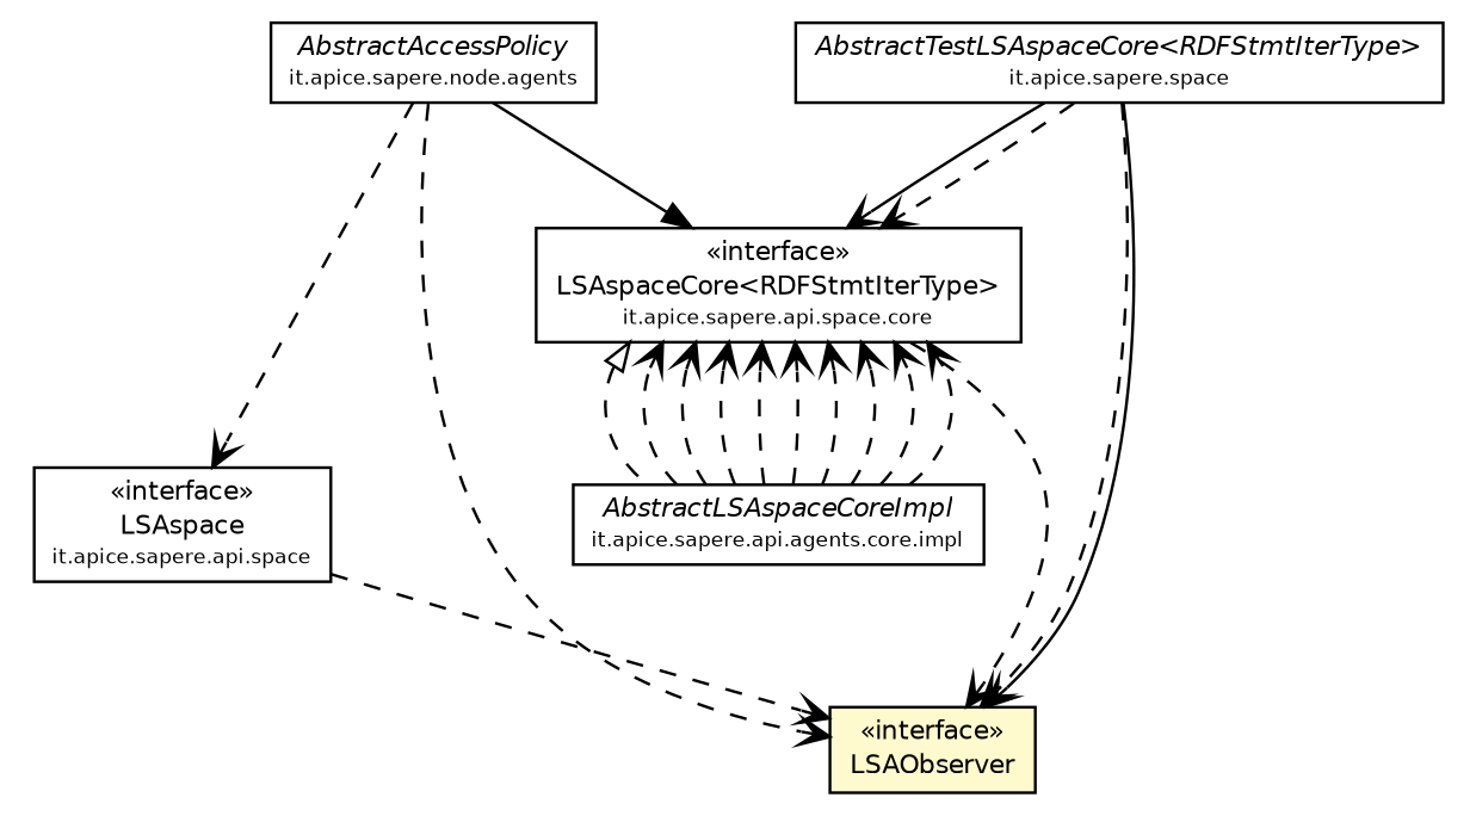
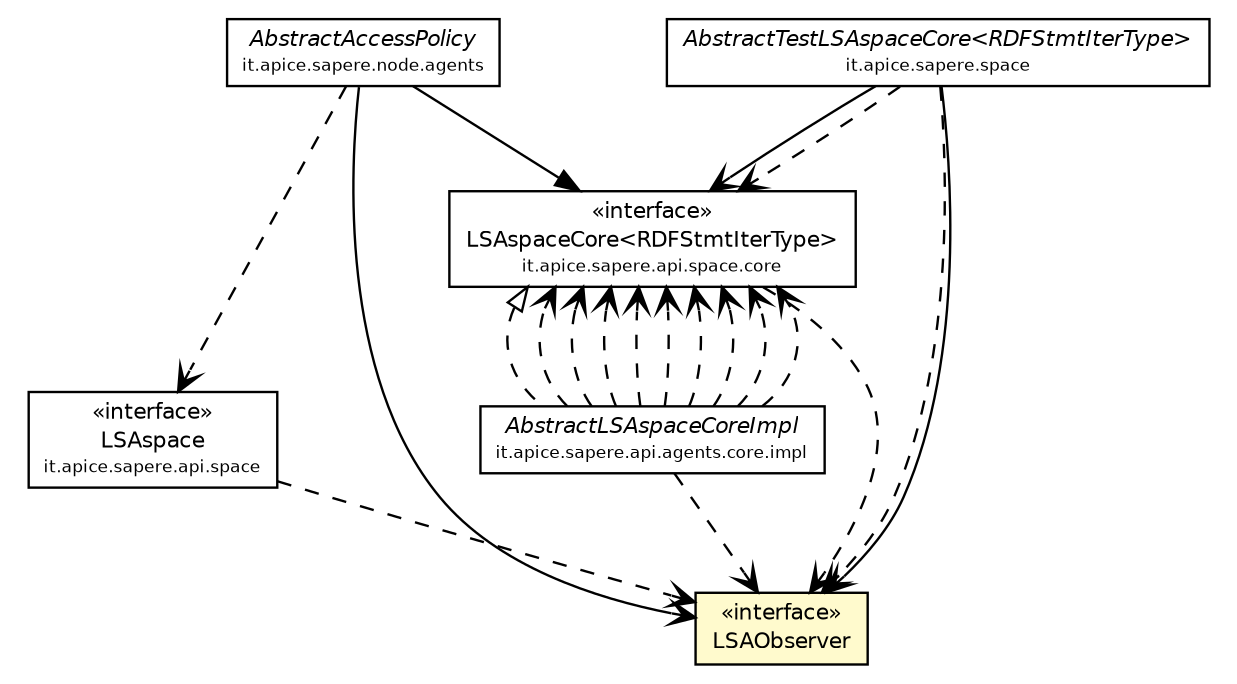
  digraph {
    node [fontcolor=black fontname=Helvetica fontsize=9.0 shape=plaintext]
    edge [arrowhead=open color=black fontcolor=black fontname=Helvetica fontsize=10.0 headport=p labelfontname=Helvetica labelfontsize=10 style=dashed tailport=p]
    n1 [label=<<table border="0" cellborder="1" cellspacing="0" cellpadding="2" port="p" href="../core/LSAspaceCore.html"> 		<tr><td><table border="0" cellspacing="0" cellpadding="1"> 			<tr><td> &laquo;interface&raquo; </td></tr> 			<tr><td> LSAspaceCore&lt;RDFStmtIterType&gt; </td></tr> 			<tr><td><font point-size="7.0"> it.apice.sapere.api.space.core </font></td></tr> 		</table></td></tr> 		</table>>]
    n2 [label=<<table border="0" cellborder="1" cellspacing="0" cellpadding="2" port="p" bgcolor="lemonChiffon" href="./LSAObserver.html"> 		<tr><td><table border="0" cellspacing="0" cellpadding="1"> 			<tr><td> &laquo;interface&raquo; </td></tr> 			<tr><td> LSAObserver </td></tr> 		</table></td></tr> 		</table>>]
    n3 [label=<<table border="0" cellborder="1" cellspacing="0" cellpadding="2" port="p" href="../core/impl/AbstractLSAspaceCoreImpl.html"> 		<tr><td><table border="0" cellspacing="0" cellpadding="1"> 			<tr><td><font face="Helvetica-Oblique"> AbstractLSAspaceCoreImpl </font></td></tr> 			<tr><td><font point-size="7.0"> it.apice.sapere.api.agents.core.impl </font></td></tr> 		</table></td></tr> 		</table>>]
    n4 [label=<<table border="0" cellborder="1" cellspacing="0" cellpadding="2" port="p" href="../LSAspace.html"> 		<tr><td><table border="0" cellspacing="0" cellpadding="1"> 			<tr><td> &laquo;interface&raquo; </td></tr> 			<tr><td> LSAspace </td></tr> 			<tr><td><font point-size="7.0"> it.apice.sapere.api.space </font></td></tr> 		</table></td></tr> 		</table>>]
    n5 [label=<<table border="0" cellborder="1" cellspacing="0" cellpadding="2" port="p" href="../../../space/AbstractTestLSAspaceCore.html"> 		<tr><td><table border="0" cellspacing="0" cellpadding="1"> 			<tr><td><font face="Helvetica-Oblique"> AbstractTestLSAspaceCore&lt;RDFStmtIterType&gt; </font></td></tr> 			<tr><td><font point-size="7.0"> it.apice.sapere.space </font></td></tr> 		</table></td></tr> 		</table>>]
    n6 [label=<<table border="0" cellborder="1" cellspacing="0" cellpadding="2" port="p" href="../../../node/agents/AbstractAccessPolicy.html"> 		<tr><td><table border="0" cellspacing="0" cellpadding="1"> 			<tr><td><font face="Helvetica-Oblique"> AbstractAccessPolicy </font></td></tr> 			<tr><td><font point-size="7.0"> it.apice.sapere.node.agents </font></td></tr> 		</table></td></tr> 		</table>>]
    n1 -> n2
    n1 -> n3 [arrowtail=empty dir=back fontsize=10 arrowhead="" color="" fontcolor=""]
    n3 -> n1
    n3 -> n1
    n3 -> n1
    n3 -> n1
    n3 -> n1
    n3 -> n1
    n3 -> n1
    n3 -> n1
    n3 -> n1
+   n3 -> n2
    n4 -> n2
    n5 -> n1 [style=""]
    n5 -> n1
    n5 -> n2 [style=""]
    n5 -> n2
    n6 -> n1 [arrowhead=normal style=""]
-   n6 -> n2
+   n6 -> n2 [style=solid]
    n6 -> n4
  }
